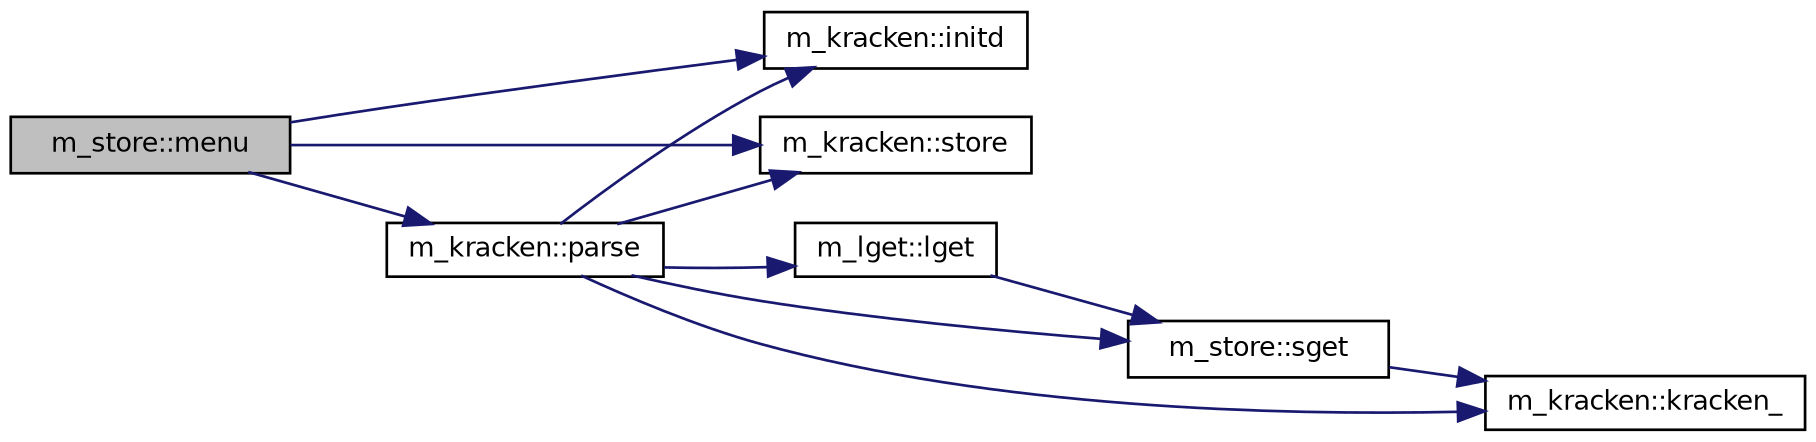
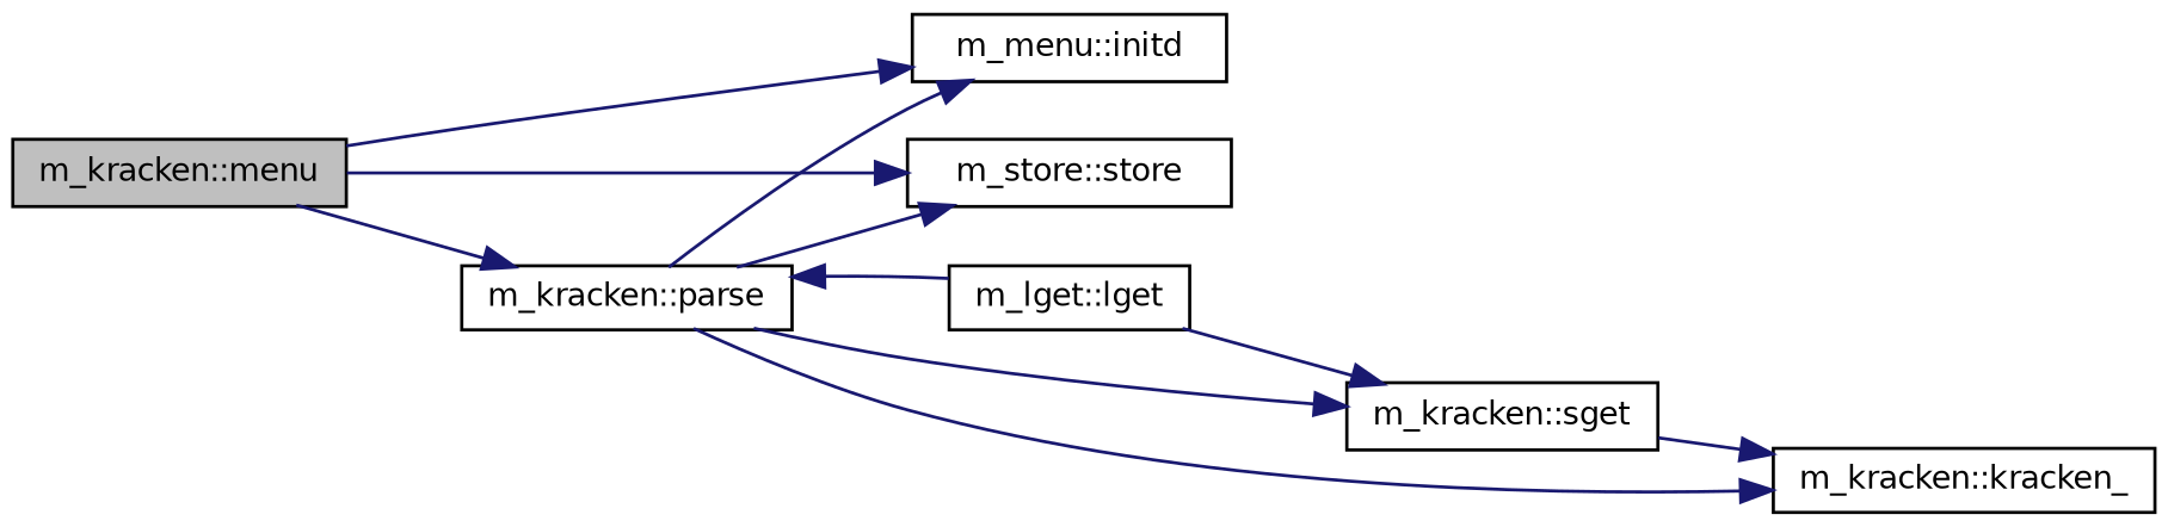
  digraph {
    rankdir=LR
    node [color=black fillcolor=white fontname=Helvetica fontsize=10 shape=record style=filled]
    edge [color=midnightblue fontname=Helvetica fontsize=10 labelfontname=Helvetica labelfontsize=10 style=solid]
-   n1 [fillcolor=grey75 fontcolor=black height=0.2 label="m_store::menu" width=0.4]
-   n2 [height=0.2 label="m_kracken::initd" width=0.4]
+   n1 [fillcolor=grey75 fontcolor=black height=0.2 label="m_kracken::menu" width=0.4]
+   n2 [height=0.2 label="m_menu::initd" width=0.4]
    n3 [height=0.2 label="m_kracken::parse" width=0.4]
-   n4 [height=0.2 label="m_kracken::store" width=0.4]
+   n4 [height=0.2 label="m_store::store" width=0.4]
    n5 [height=0.2 label="m_lget::lget" width=0.4]
    n6 [height=0.2 label="m_kracken::kracken_" width=0.4]
-   n7 [height=0.2 label="m_store::sget" width=0.4]
+   n7 [height=0.2 label="m_kracken::sget" width=0.4]
    n1 -> n2
    n1 -> n3
    n1 -> n4
    n3 -> n2
    n3 -> n4
-   n3 -> n5
+   n5 -> n3
    n3 -> n6
    n3 -> n7
    n5 -> n7
    n7 -> n6
  }
